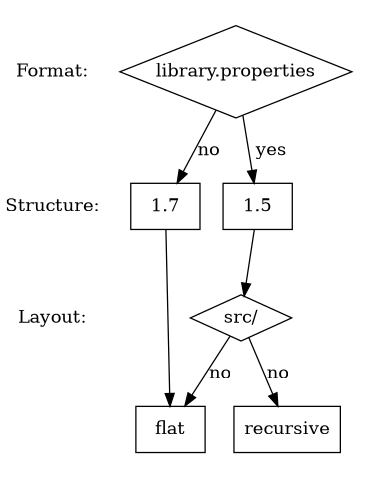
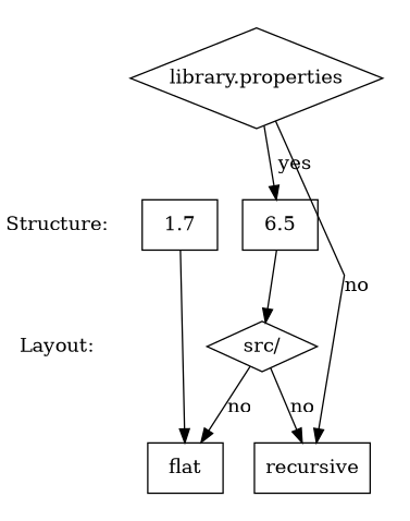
  digraph {
    splines=line
    node [shape=box]
-   "Format:" [margin="0.0,0.0" shape=none width=0.0]
    "Structure:" [margin="0.0,0.0" shape=none width=0.0]
    "Layout:" [margin="0.0,0.0" shape=none width=0.0]
-   1.5
+   1.5 [label=6.5]
    n5 [label=1.7]
    "library.properties" [height=1.0 margin="0.0,0.0" shape=diamond width=0.0]
    "src/" [shape=diamond]
    flat
    recursive
    subgraph sub_1 {
-     "Format:"
      "Structure:"
      "Layout:"
    }
    subgraph cluster_2 {
      peripheries=0
      "library.properties"
      "src/"
      flat
      recursive
      subgraph cluster_3 {
        peripheries=0
        rank=same
        1.5
        n5
      }
    }
-   "Format:" -> "Structure:" [style=invis]
    "Structure:" -> "Layout:" [style=invis]
    1.5 -> "src/"
    n5 -> flat
    "library.properties" -> 1.5 [label=" yes"]
-   "library.properties" -> n5 [label=no]
+   "library.properties" -> recursive [label=no]
    "src/" -> flat [label=no]
    "src/" -> recursive [label=no]
  }
